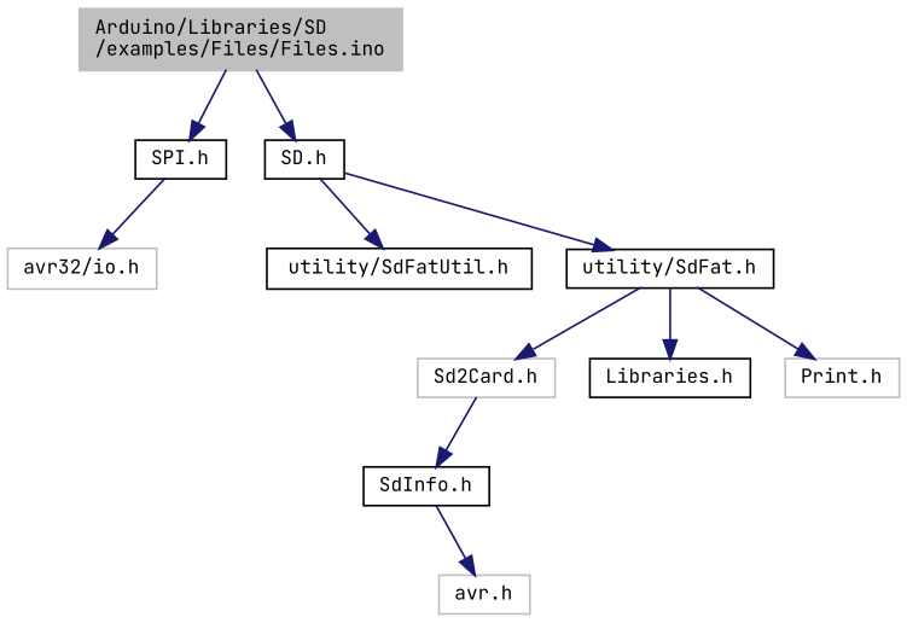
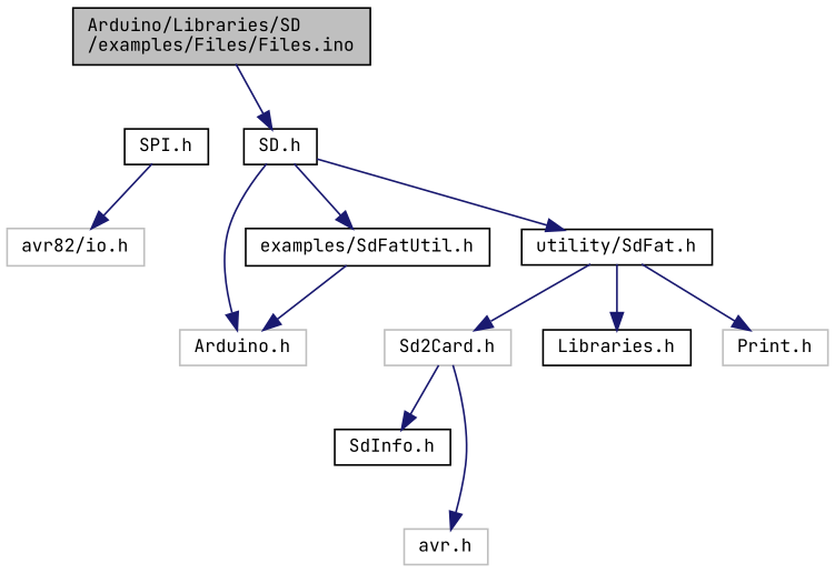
  digraph {
    fontname="JetBrains Mono"
    node [color=black fillcolor=white fontname="JetBrains Mono" fontsize=10 shape=record style=filled]
    edge [color=midnightblue fontname="JetBrains Mono" fontsize=10 labelfontname=Helvetica labelfontsize=10 style=solid]
-   n1 [color=grey75 fillcolor=grey75 fontcolor=black height=0.2 label="Arduino/Libraries/SD\l/examples/Files/Files.ino" width=0.4]
+   n1 [fillcolor=grey75 fontcolor=black height=0.2 label="Arduino/Libraries/SD\l/examples/Files/Files.ino" width=0.4]
    n2 [height=0.2 label="SPI.h" width=0.4]
    n3 [height=0.2 label="SD.h" width=0.4]
-   n4 [color=grey75 height=0.2 label="avr32/io.h" width=0.4]
+   n4 [color=grey75 height=0.2 label="avr82/io.h" width=0.4]
+   n5 [color=grey75 height=0.2 label="Arduino.h" width=0.4]
    n6 [height=0.2 label="utility/SdFat.h" width=0.4]
-   n7 [height=0.2 label="utility/SdFatUtil.h" width=0.4]
+   n7 [height=0.2 label="examples/SdFatUtil.h" width=0.4]
    n8 [color=grey75 height=0.2 label="Sd2Card.h" width=0.4]
    n9 [height=0.2 label="Libraries.h" width=0.4]
    n10 [color=grey75 height=0.2 label="Print.h" width=0.4]
    n11 [height=0.2 label="SdInfo.h" width=0.4]
    n12 [color=grey75 height=0.2 label="avr.h" width=0.4]
-   n1 -> n2
    n1 -> n3
    n2 -> n4
+   n3 -> n5
    n3 -> n6
    n3 -> n7
    n6 -> n8
    n6 -> n9
    n6 -> n10
+   n7 -> n5
    n8 -> n11
-   n11 -> n12
+   n8 -> n12
  }
